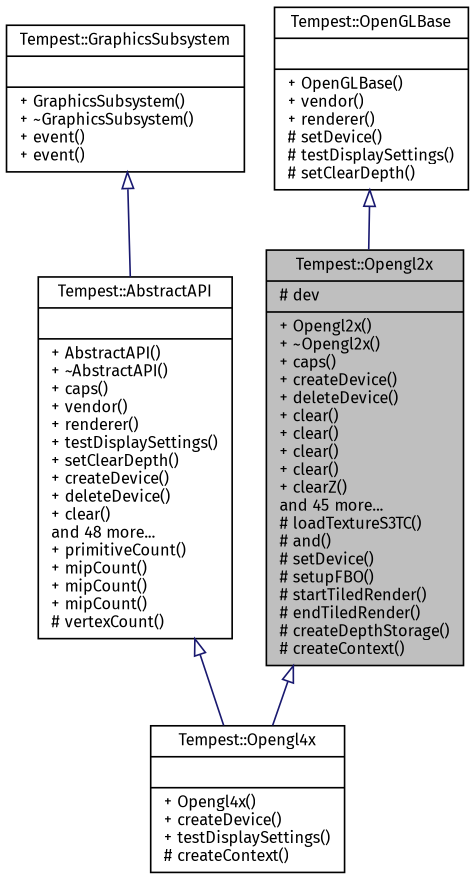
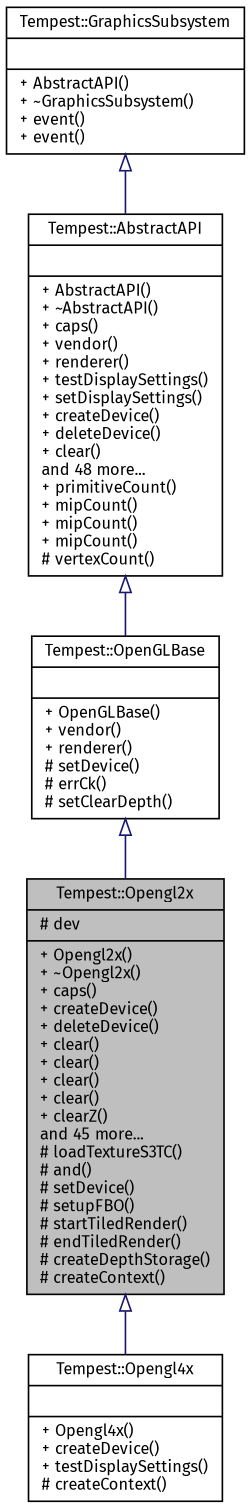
  digraph {
    fontname="Fira Sans"
    node [color=black fillcolor=white fontname="Fira Sans" fontsize=10 shape=record style=filled]
    edge [arrowtail=onormal color=midnightblue dir=back fontname="Fira Sans" fontsize=10 labelfontname=Helvetica labelfontsize=10 style=solid]
    n1 [fillcolor=grey75 fontcolor=black height=0.2 label="{Tempest::Opengl2x\n|# dev\l|+ Opengl2x()\l+ ~Opengl2x()\l+ caps()\l+ createDevice()\l+ deleteDevice()\l+ clear()\l+ clear()\l+ clear()\l+ clear()\l+ clearZ()\land 45 more...\l# loadTextureS3TC()\l# and()\l# setDevice()\l# setupFBO()\l# startTiledRender()\l# endTiledRender()\l# createDepthStorage()\l# createContext()\l}" width=0.4]
    n2 [height=0.2 label="{Tempest::Opengl4x\n||+ Opengl4x()\l+ createDevice()\l+ testDisplaySettings()\l# createContext()\l}" width=0.4]
-   n3 [height=0.2 label="{Tempest::OpenGLBase\n||+ OpenGLBase()\l+ vendor()\l+ renderer()\l# setDevice()\l# testDisplaySettings()\l# setClearDepth()\l}" width=0.4]
-   n4 [height=0.2 label="{Tempest::AbstractAPI\n||+ AbstractAPI()\l+ ~AbstractAPI()\l+ caps()\l+ vendor()\l+ renderer()\l+ testDisplaySettings()\l+ setClearDepth()\l+ createDevice()\l+ deleteDevice()\l+ clear()\land 48 more...\l+ primitiveCount()\l+ mipCount()\l+ mipCount()\l+ mipCount()\l# vertexCount()\l}" width=0.4]
-   n5 [height=0.2 label="{Tempest::GraphicsSubsystem\n||+ GraphicsSubsystem()\l+ ~GraphicsSubsystem()\l+ event()\l+ event()\l}" width=0.4]
+   n3 [height=0.2 label="{Tempest::OpenGLBase\n||+ OpenGLBase()\l+ vendor()\l+ renderer()\l# setDevice()\l# errCk()\l# setClearDepth()\l}" width=0.4]
+   n4 [height=0.2 label="{Tempest::AbstractAPI\n||+ AbstractAPI()\l+ ~AbstractAPI()\l+ caps()\l+ vendor()\l+ renderer()\l+ testDisplaySettings()\l+ setDisplaySettings()\l+ createDevice()\l+ deleteDevice()\l+ clear()\land 48 more...\l+ primitiveCount()\l+ mipCount()\l+ mipCount()\l+ mipCount()\l# vertexCount()\l}" width=0.4]
+   n5 [height=0.2 label="{Tempest::GraphicsSubsystem\n||+ AbstractAPI()\l+ ~GraphicsSubsystem()\l+ event()\l+ event()\l}" width=0.4]
    n1 -> n2
    n3 -> n1
-   n4 -> n2
+   n4 -> n3
    n5 -> n4
  }
